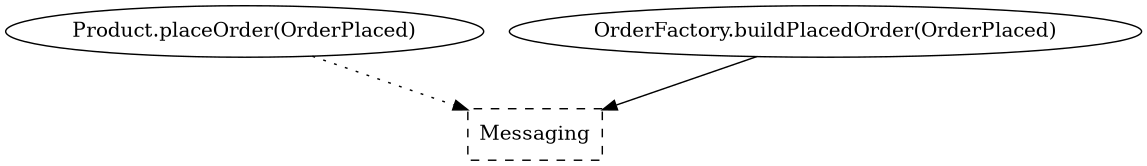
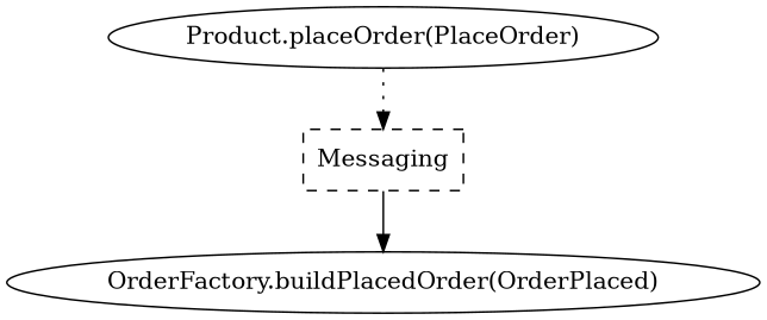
  digraph {
    splines=spline
    node [shape=ellipse]
    Messaging [shape=box style=dashed]
-   "Product.placeOrder(PlaceOrder)" [label="Product.placeOrder(OrderPlaced)"]
+   "Product.placeOrder(PlaceOrder)"
    "OrderFactory.buildPlacedOrder(OrderPlaced)"
    "Product.placeOrder(PlaceOrder)" -> Messaging [style=dotted]
-   "OrderFactory.buildPlacedOrder(OrderPlaced)" -> Messaging [style=solid]
+   Messaging -> "OrderFactory.buildPlacedOrder(OrderPlaced)" [style=solid]
  }
